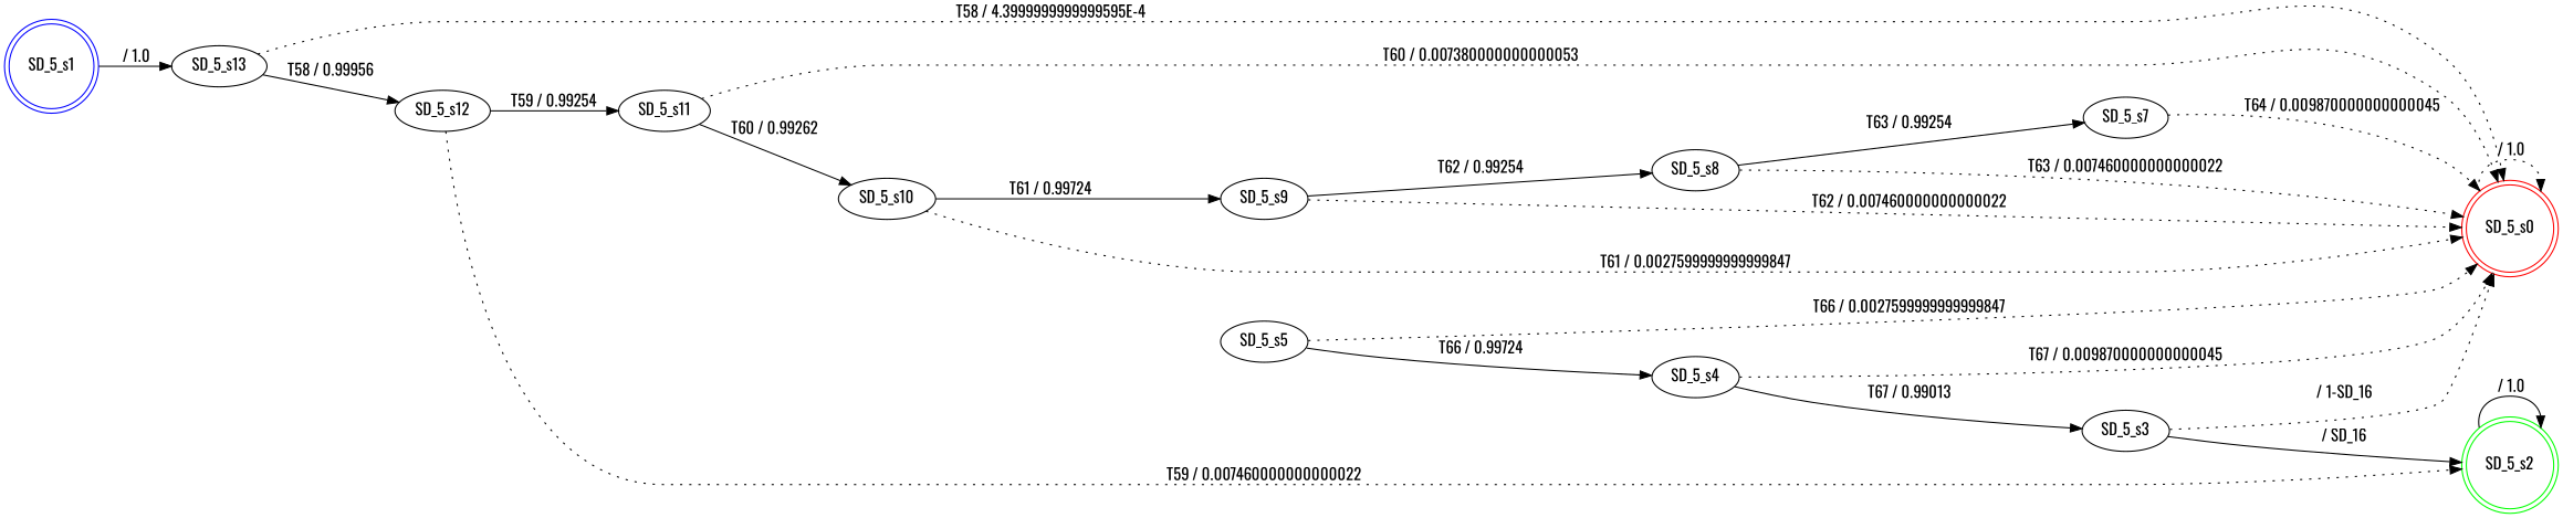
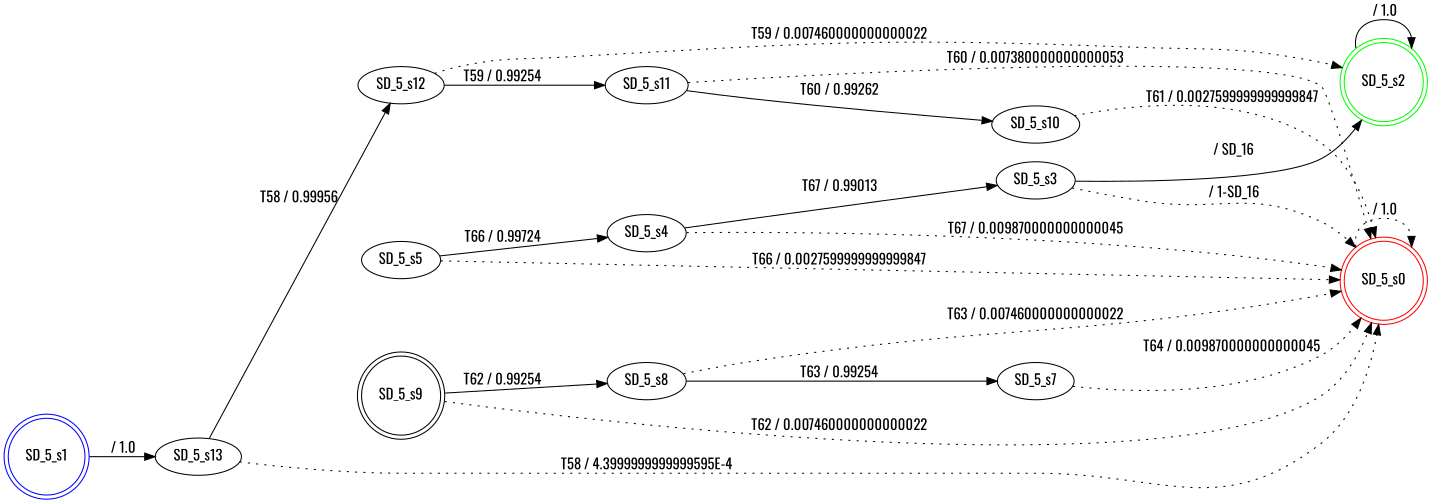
  digraph {
    fontname=Oswald
    rankdir=LR
    node [fontname=Oswald]
    edge [fontname=Oswald]
    n1 [color=red label=SD_5_s0 shape=doublecircle]
    n2 [color=blue label=SD_5_s1 shape=doublecircle]
    n3 [label=SD_5_s13]
    n4 [label=SD_5_s12]
    n5 [color=green label=SD_5_s2 shape=doublecircle]
    n6 [label=SD_5_s3]
    n7 [label=SD_5_s4]
    n8 [label=SD_5_s5]
    n9 [label=SD_5_s7]
    n10 [label=SD_5_s8]
-   n11 [label=SD_5_s9]
+   n11 [label=SD_5_s9 shape=doublecircle]
    n12 [label=SD_5_s10]
    n13 [label=SD_5_s11]
    n1 -> n1 [label=" / 1.0" style=dotted]
    n2 -> n3 [label=" / 1.0"]
    n3 -> n1 [label="T58 / 4.3999999999999595E-4" style=dotted]
    n3 -> n4 [label="T58 / 0.99956"]
    n4 -> n5 [label="T59 / 0.007460000000000022" style=dotted]
    n4 -> n13 [label="T59 / 0.99254"]
    n5 -> n5 [label=" / 1.0"]
    n6 -> n1 [label=" / 1-SD_16" style=dotted]
    n6 -> n5 [label=" / SD_16"]
    n7 -> n1 [label="T67 / 0.009870000000000045" style=dotted]
    n7 -> n6 [label="T67 / 0.99013"]
    n8 -> n1 [label="T66 / 0.0027599999999999847" style=dotted]
    n8 -> n7 [label="T66 / 0.99724"]
    n9 -> n1 [label="T64 / 0.009870000000000045" style=dotted]
    n10 -> n1 [label="T63 / 0.007460000000000022" style=dotted]
    n10 -> n9 [label="T63 / 0.99254"]
    n11 -> n1 [label="T62 / 0.007460000000000022" style=dotted]
    n11 -> n10 [label="T62 / 0.99254"]
    n12 -> n1 [label="T61 / 0.0027599999999999847" style=dotted]
-   n12 -> n11 [label="T61 / 0.99724"]
    n13 -> n1 [label="T60 / 0.007380000000000053" style=dotted]
    n13 -> n12 [label="T60 / 0.99262"]
  }
